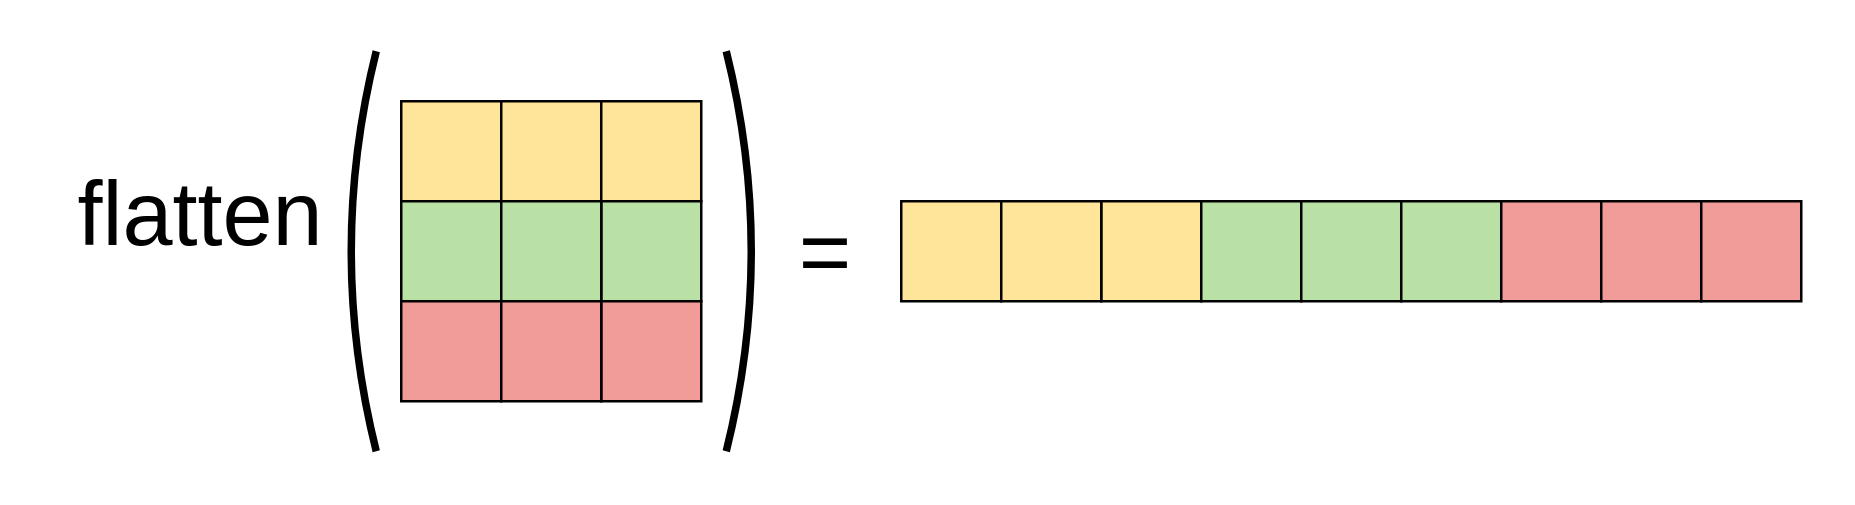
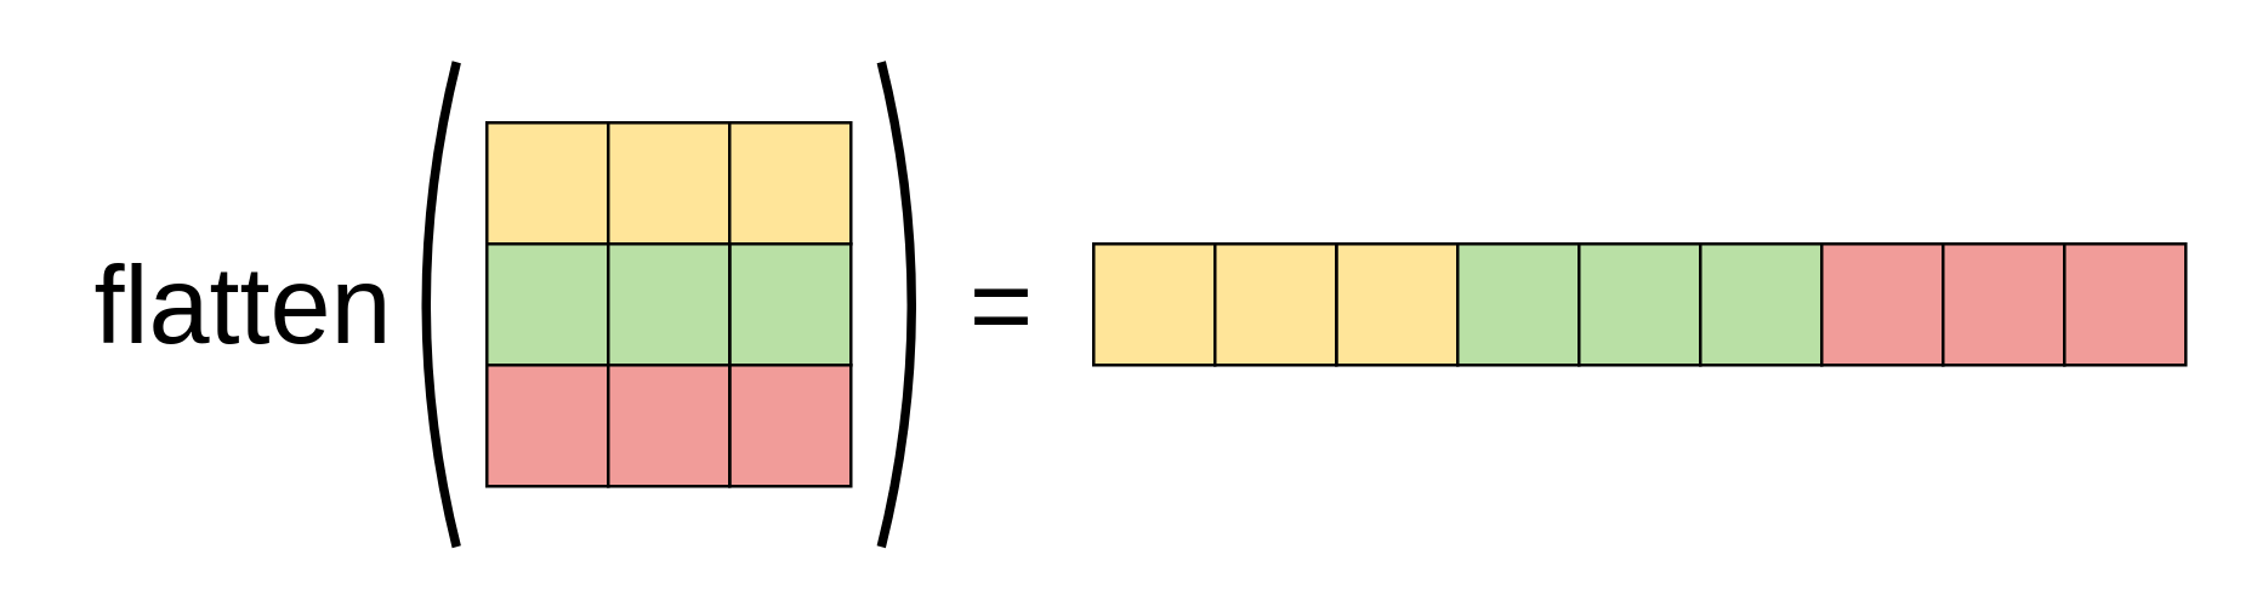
  <mxCell id="0" />
  <mxCell id="1" parent="0" />
- <mxCell id="2" value="&lt;font style=&quot;font-size: 36px;&quot;&gt;flatten&lt;/font&gt;" style="text;html=1;align=center;verticalAlign=middle;whiteSpace=wrap;rounded=0;" parent="1" vertex="1"><mxGeometry x="20" y="45" width="120" height="80" as="geometry" /></mxCell>
+ <mxCell id="2" value="&lt;font style=&quot;font-size: 36px;&quot;&gt;flatten&lt;/font&gt;" style="text;html=1;align=center;verticalAlign=middle;whiteSpace=wrap;rounded=0;" parent="1" vertex="1"><mxGeometry x="20" y="60" width="120" height="80" as="geometry" /></mxCell>
  <mxCell id="3" value="" style="group" parent="1" vertex="1" connectable="0"><mxGeometry x="160" y="40" width="120" height="120" as="geometry" /></mxCell>
  <mxCell id="4" value="" style="whiteSpace=wrap;html=1;aspect=fixed;fillColor=#FFE599;" parent="3" vertex="1"><mxGeometry width="40" height="40" as="geometry" /></mxCell>
  <mxCell id="5" value="" style="whiteSpace=wrap;html=1;aspect=fixed;fillColor=#FFE599;" parent="3" vertex="1"><mxGeometry x="40" width="40" height="40" as="geometry" /></mxCell>
  <mxCell id="6" value="" style="whiteSpace=wrap;html=1;aspect=fixed;fillColor=#FFE599;" parent="3" vertex="1"><mxGeometry x="80" width="40" height="40" as="geometry" /></mxCell>
  <mxCell id="7" value="" style="whiteSpace=wrap;html=1;aspect=fixed;fillColor=#B9E0A5;" parent="3" vertex="1"><mxGeometry x="80" y="40" width="40" height="40" as="geometry" /></mxCell>
  <mxCell id="8" value="" style="whiteSpace=wrap;html=1;aspect=fixed;fillColor=#B9E0A5;" parent="3" vertex="1"><mxGeometry y="40" width="40" height="40" as="geometry" /></mxCell>
  <mxCell id="9" value="" style="whiteSpace=wrap;html=1;aspect=fixed;fillColor=#B9E0A5;" parent="3" vertex="1"><mxGeometry x="40" y="40" width="40" height="40" as="geometry" /></mxCell>
  <mxCell id="10" value="" style="whiteSpace=wrap;html=1;aspect=fixed;fillColor=#F19C99;" parent="3" vertex="1"><mxGeometry x="80" y="80" width="40" height="40" as="geometry" /></mxCell>
  <mxCell id="11" value="" style="whiteSpace=wrap;html=1;aspect=fixed;fillColor=#F19C99;" parent="3" vertex="1"><mxGeometry y="80" width="40" height="40" as="geometry" /></mxCell>
  <mxCell id="12" value="" style="whiteSpace=wrap;html=1;aspect=fixed;fillColor=#F19C99;" parent="3" vertex="1"><mxGeometry x="40" y="80" width="40" height="40" as="geometry" /></mxCell>
  <mxCell id="13" value="" style="group" parent="1" vertex="1" connectable="0"><mxGeometry x="360" y="80" width="360" height="40" as="geometry" /></mxCell>
  <mxCell id="14" value="" style="whiteSpace=wrap;html=1;aspect=fixed;fillColor=#FFE599;" parent="13" vertex="1"><mxGeometry width="40" height="40" as="geometry" /></mxCell>
  <mxCell id="15" value="" style="whiteSpace=wrap;html=1;aspect=fixed;fillColor=#FFE599;" parent="13" vertex="1"><mxGeometry x="80" width="40" height="40" as="geometry" /></mxCell>
  <mxCell id="16" value="" style="whiteSpace=wrap;html=1;aspect=fixed;fillColor=#FFE599;" parent="13" vertex="1"><mxGeometry x="40" width="40" height="40" as="geometry" /></mxCell>
  <mxCell id="17" value="" style="whiteSpace=wrap;html=1;aspect=fixed;fillColor=#B9E0A5;" parent="13" vertex="1"><mxGeometry x="120" width="40" height="40" as="geometry" /></mxCell>
  <mxCell id="18" value="" style="whiteSpace=wrap;html=1;aspect=fixed;fillColor=#B9E0A5;" parent="13" vertex="1"><mxGeometry x="160" width="40" height="40" as="geometry" /></mxCell>
  <mxCell id="19" value="" style="whiteSpace=wrap;html=1;aspect=fixed;fillColor=#B9E0A5;" parent="13" vertex="1"><mxGeometry x="200" width="40" height="40" as="geometry" /></mxCell>
  <mxCell id="20" value="" style="whiteSpace=wrap;html=1;aspect=fixed;fillColor=#F19C99;" parent="13" vertex="1"><mxGeometry x="240" width="40" height="40" as="geometry" /></mxCell>
  <mxCell id="21" value="" style="whiteSpace=wrap;html=1;aspect=fixed;fillColor=#F19C99;" parent="13" vertex="1"><mxGeometry x="280" width="40" height="40" as="geometry" /></mxCell>
  <mxCell id="22" value="" style="whiteSpace=wrap;html=1;aspect=fixed;fillColor=#F19C99;" parent="13" vertex="1"><mxGeometry x="320" width="40" height="40" as="geometry" /></mxCell>
  <mxCell id="23" value="&lt;font style=&quot;font-size: 36px;&quot;&gt;=&lt;/font&gt;" style="text;html=1;align=center;verticalAlign=middle;whiteSpace=wrap;rounded=0;" parent="1" vertex="1"><mxGeometry x="310" y="85" width="40" height="30" as="geometry" /></mxCell>
  <mxCell id="24" value="" style="endArrow=none;html=1;rounded=0;strokeWidth=3;curved=1;" parent="1" edge="1"><mxGeometry width="50" height="50" relative="1" as="geometry"><mxPoint x="150" y="180" as="sourcePoint" /><mxPoint x="150" y="20" as="targetPoint" /><Array as="points"><mxPoint x="130" y="100" /></Array></mxGeometry></mxCell>
  <mxCell id="25" value="" style="endArrow=none;html=1;rounded=0;strokeWidth=3;curved=1;" parent="1" edge="1"><mxGeometry width="50" height="50" relative="1" as="geometry"><mxPoint x="290" y="20" as="sourcePoint" /><mxPoint x="290" y="180" as="targetPoint" /><Array as="points"><mxPoint x="310" y="100" /></Array></mxGeometry></mxCell>
